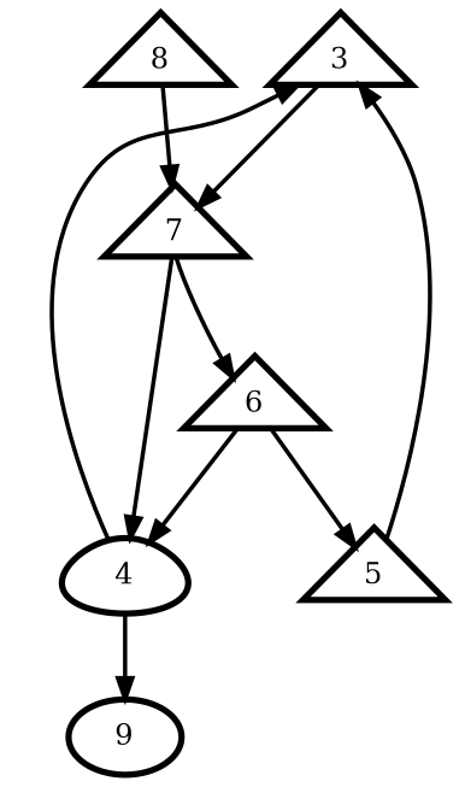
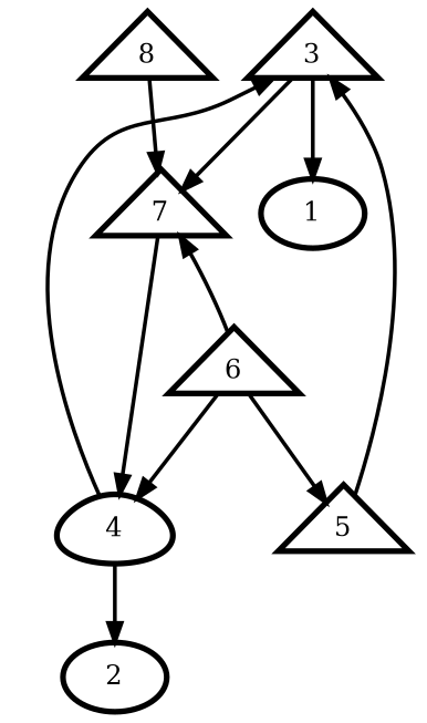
  digraph {
    node [penwidth=3 shape=triangle]
    edge [penwidth=2]
-   n2 [label=9 shape=""]
+   n1 [label=1 shape=""]
+   n2 [label=2 shape=""]
    n3 [label=4 shape=egg]
    n4 [label=3]
    n5 [label=7]
    n6 [label=5]
    n7 [label=6]
    n8 [label=8]
    n3 -> n2
    n3 -> n4
+   n4 -> n1
    n4 -> n5
    n5 -> n3
-   n5 -> n7
+   n7 -> n5
    n6 -> n4
    n7 -> n3
    n7 -> n6
    n8 -> n5
  }
